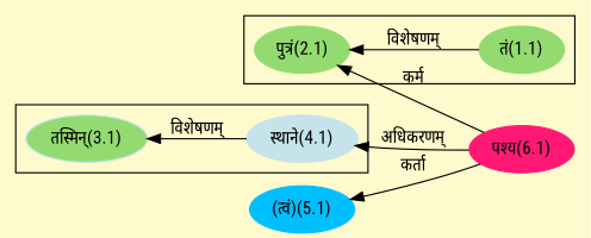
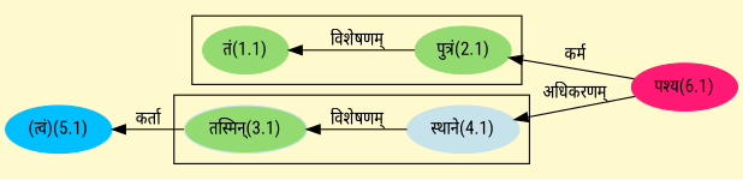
  digraph {
    bgcolor=lemonchiffon1
    compound=true
    fontname="Roboto Condensed"
    rankdir=LR
    node [color="#93DB70" fontname="Roboto Condensed" style=filled]
    edge [dir=back fontname="Roboto Condensed"]
    n1 [label="तं(1.1)"]
    n2 [label="पुत्रं(2.1)"]
    n3 [color="#C6E2EB" fillcolor="#93DB70" label="तस्मिन्(3.1)"]
    n4 [color="#C6E2EB" label="स्थाने(4.1)"]
    n5 [color="#FF1975" label="पश्य(6.1)"]
    n6 [color="#00BFFF" label="(त्वं)(5.1)"]
    subgraph cluster_1 {
      n1
      n2
    }
    subgraph cluster_2 {
      n3
      n4
    }
-   n2 -> n1 [label="विशेषणम्"]
+   n1 -> n2 [label="विशेषणम्"]
    n2 -> n5 [label="कर्म"]
    n3 -> n4 [label="विशेषणम्"]
    n4 -> n5 [label="अधिकरणम्"]
-   n6 -> n5 [label="कर्ता"]
+   n6 -> n3 [label="कर्ता"]
  }
